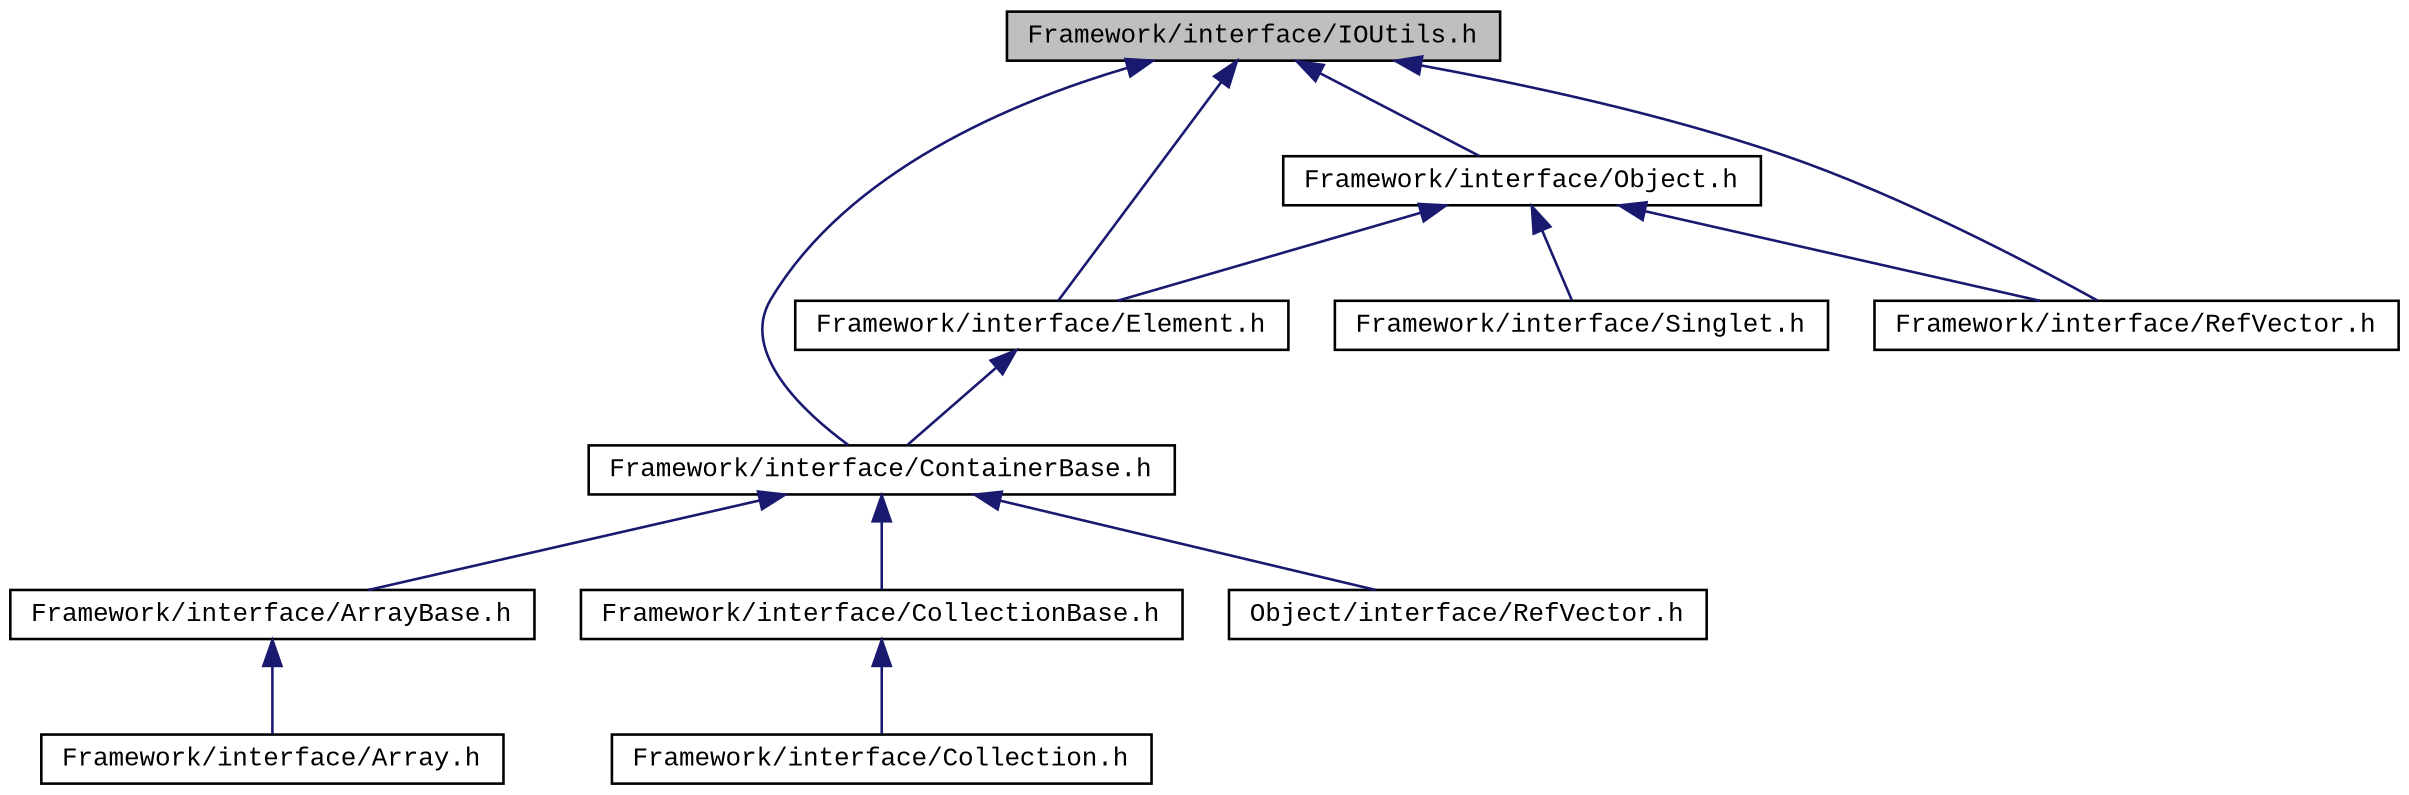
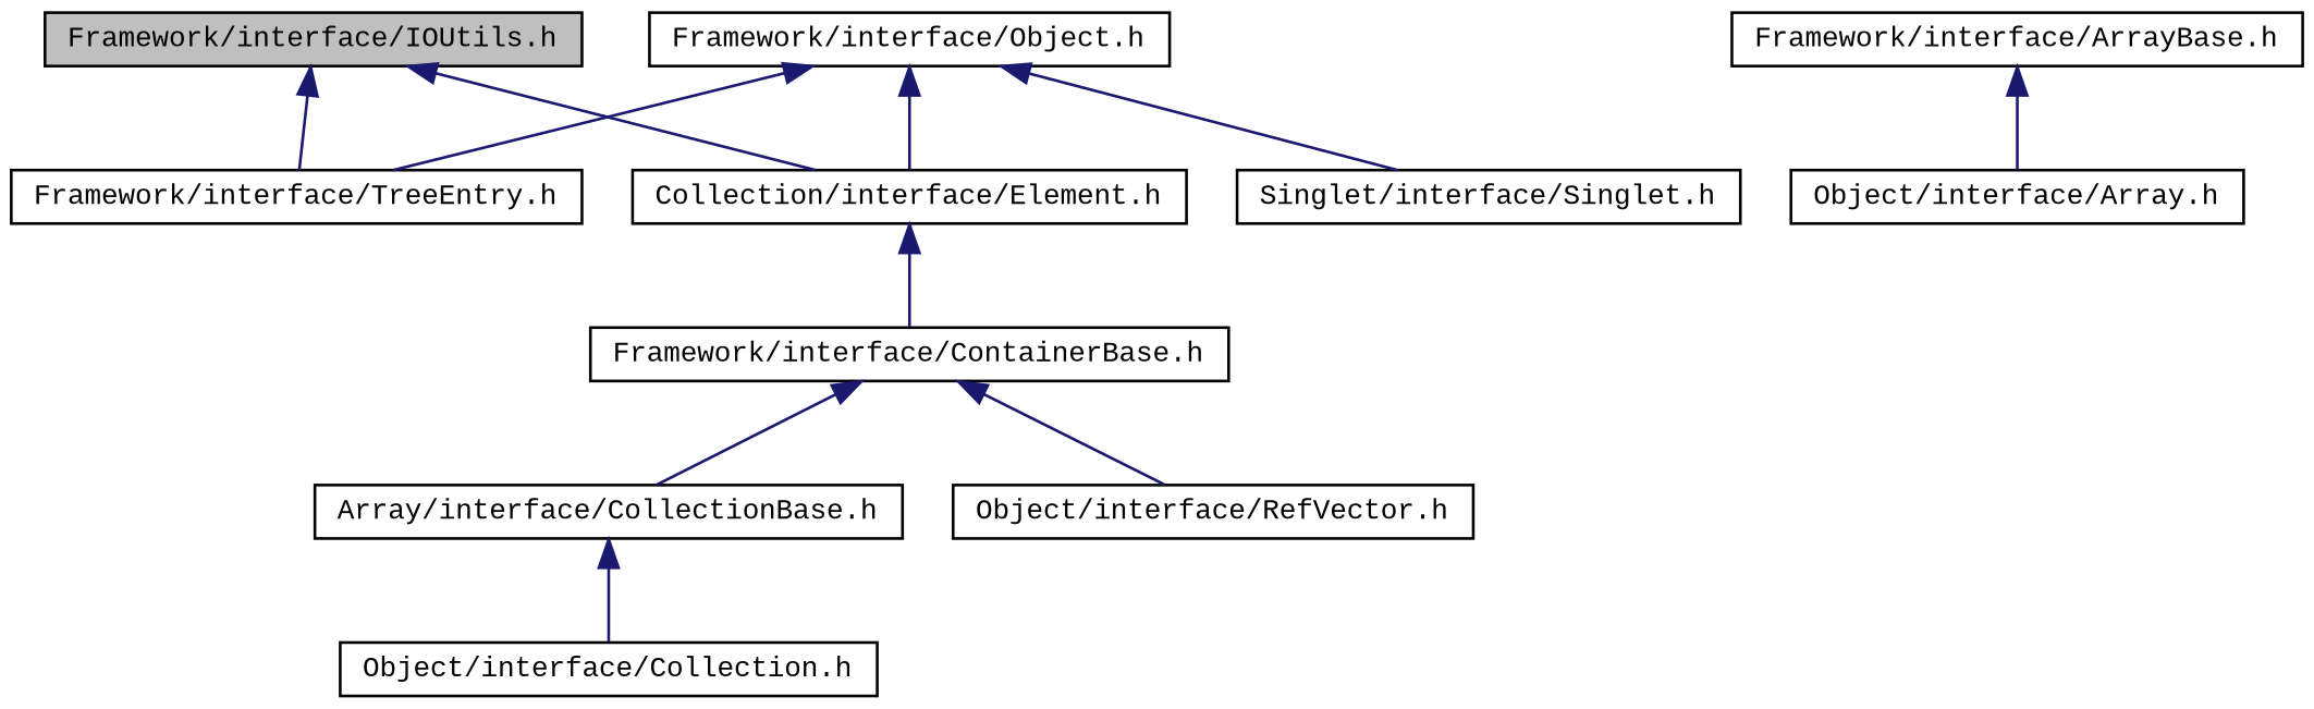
  digraph {
    fontname="Liberation Mono"
    node [color=black fillcolor=white fontname="Liberation Mono" fontsize=10 shape=record style=filled]
    edge [color=midnightblue dir=back fontname="Liberation Mono" fontsize=10 labelfontname=Helvetica labelfontsize=10 style=solid]
    n1 [fillcolor=grey75 fontcolor=black height=0.2 label="Framework/interface/IOUtils.h" width=0.4]
    n2 [height=0.2 label="Framework/interface/ContainerBase.h" width=0.4]
-   n3 [height=0.2 label="Framework/interface/Element.h" width=0.4]
+   n3 [height=0.2 label="Collection/interface/Element.h" width=0.4]
    n4 [height=0.2 label="Framework/interface/Object.h" width=0.4]
-   n5 [height=0.2 label="Framework/interface/RefVector.h" width=0.4]
+   n5 [height=0.2 label="Framework/interface/TreeEntry.h" width=0.4]
    n6 [height=0.2 label="Framework/interface/ArrayBase.h" width=0.4]
-   n7 [height=0.2 label="Framework/interface/CollectionBase.h" width=0.4]
+   n7 [height=0.2 label="Array/interface/CollectionBase.h" width=0.4]
    n8 [height=0.2 label="Object/interface/RefVector.h" width=0.4]
-   n9 [height=0.2 label="Framework/interface/Singlet.h" width=0.4]
-   n10 [height=0.2 label="Framework/interface/Array.h" width=0.4]
-   n11 [height=0.2 label="Framework/interface/Collection.h" width=0.4]
-   n1 -> n2
+   n9 [height=0.2 label="Singlet/interface/Singlet.h" width=0.4]
+   n10 [height=0.2 label="Object/interface/Array.h" width=0.4]
+   n11 [height=0.2 label="Object/interface/Collection.h" width=0.4]
    n1 -> n3
-   n1 -> n4
    n1 -> n5
-   n2 -> n6
    n2 -> n7
    n2 -> n8
    n3 -> n2
    n4 -> n3
    n4 -> n5
    n4 -> n9
    n6 -> n10
    n7 -> n11
  }
